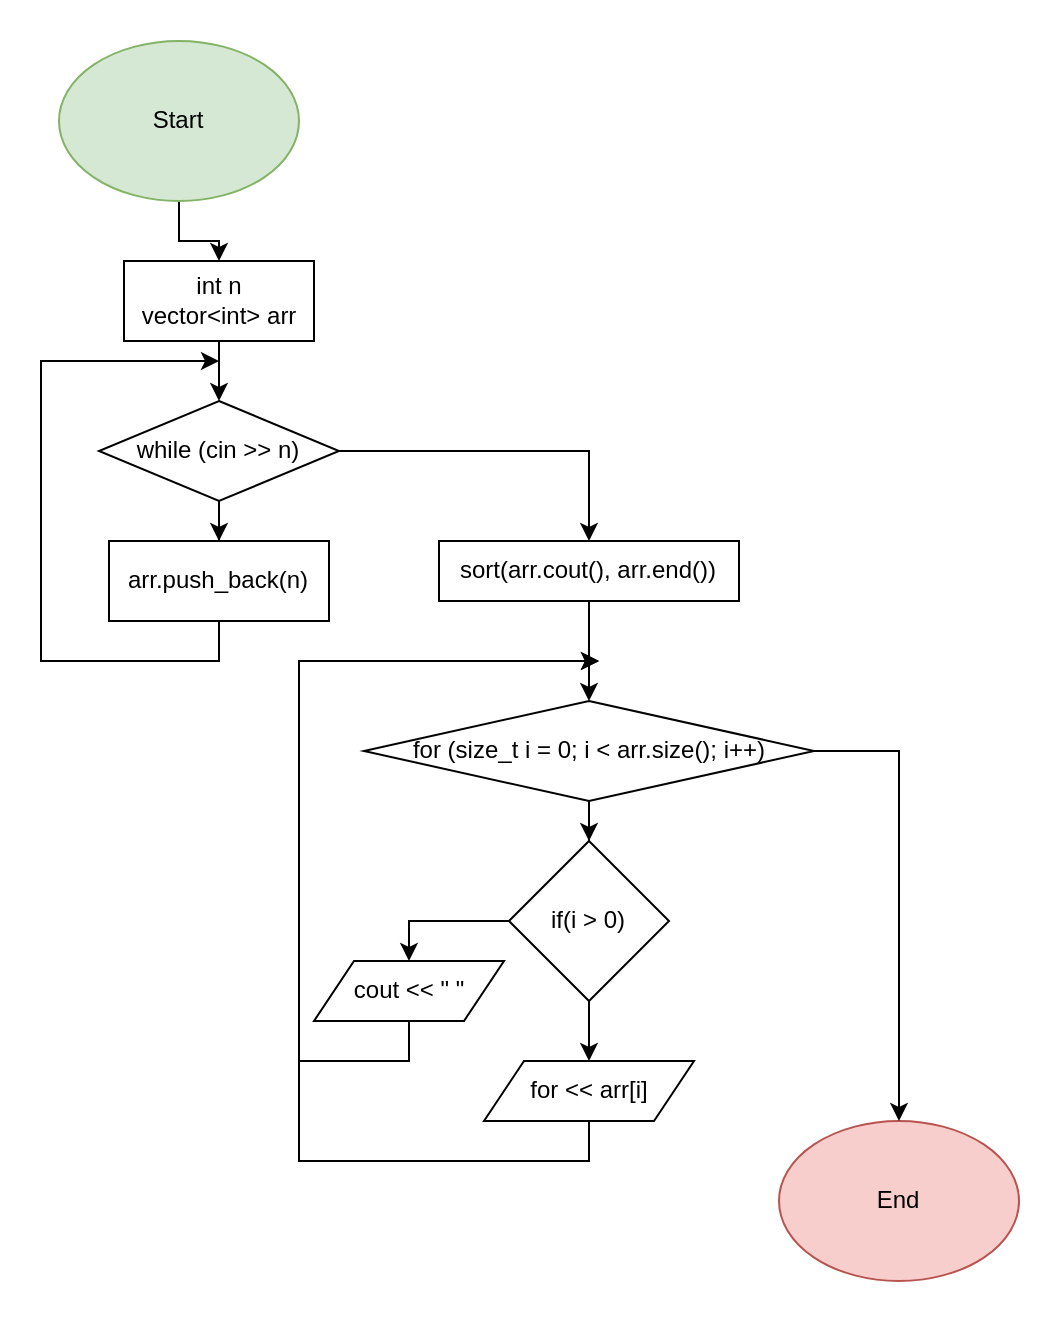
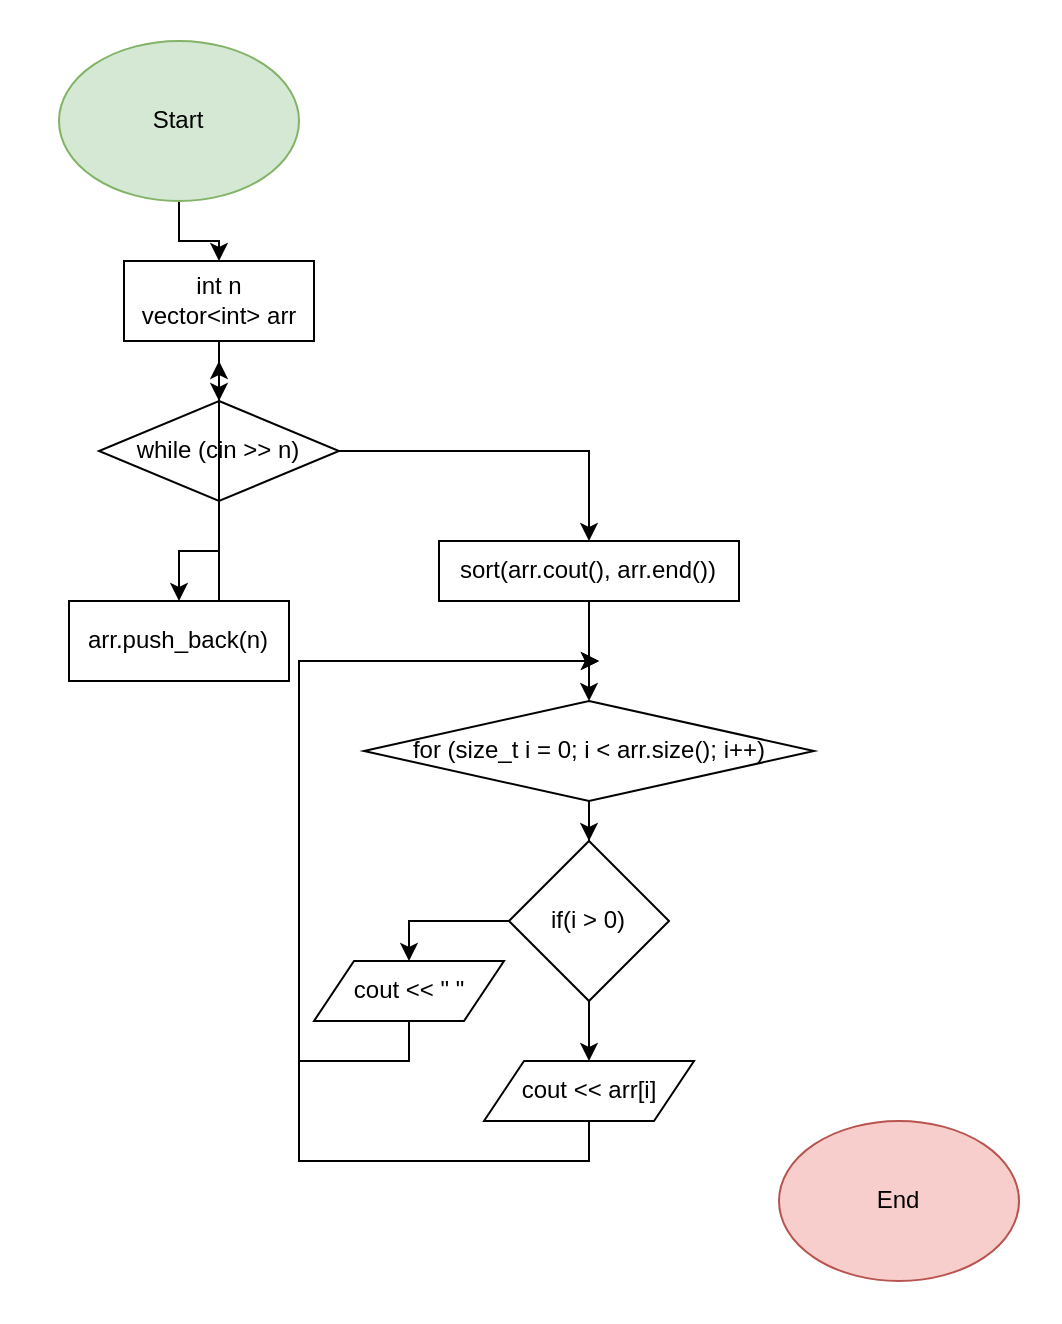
  <mxCell id="0" />
  <mxCell id="1" parent="0" />
  <mxCell id="2" value="" style="edgeStyle=orthogonalEdgeStyle;rounded=0;orthogonalLoop=1;jettySize=auto;html=1;" edge="1" parent="1" source="3" target="6"><mxGeometry relative="1" as="geometry" /></mxCell>
  <mxCell id="3" value="Start" style="ellipse;whiteSpace=wrap;html=1;fillColor=#d5e8d4;strokeColor=#82b366;" vertex="1" parent="1"><mxGeometry x="29" y="20" width="120" height="80" as="geometry" /></mxCell>
  <mxCell id="4" value="End" style="ellipse;whiteSpace=wrap;html=1;fillColor=#f8cecc;strokeColor=#b85450;" vertex="1" parent="1"><mxGeometry x="389" y="560" width="120" height="80" as="geometry" /></mxCell>
  <mxCell id="5" value="" style="edgeStyle=orthogonalEdgeStyle;rounded=0;orthogonalLoop=1;jettySize=auto;html=1;" edge="1" parent="1" source="6" target="9"><mxGeometry relative="1" as="geometry" /></mxCell>
  <mxCell id="6" value="int n&lt;br&gt;vector&amp;lt;int&amp;gt; arr" style="rounded=0;whiteSpace=wrap;html=1;" vertex="1" parent="1"><mxGeometry x="61.5" y="130" width="95" height="40" as="geometry" /></mxCell>
  <mxCell id="7" value="" style="edgeStyle=orthogonalEdgeStyle;rounded=0;orthogonalLoop=1;jettySize=auto;html=1;" edge="1" parent="1" source="9" target="11"><mxGeometry relative="1" as="geometry" /></mxCell>
  <mxCell id="8" style="edgeStyle=orthogonalEdgeStyle;rounded=0;orthogonalLoop=1;jettySize=auto;html=1;exitX=1;exitY=0.5;exitDx=0;exitDy=0;entryX=0.5;entryY=0;entryDx=0;entryDy=0;" edge="1" parent="1" source="9" target="13"><mxGeometry relative="1" as="geometry" /></mxCell>
  <mxCell id="9" value="while (cin &amp;gt;&amp;gt; n)" style="rhombus;whiteSpace=wrap;html=1;" vertex="1" parent="1"><mxGeometry x="49" y="200" width="120" height="50" as="geometry" /></mxCell>
  <mxCell id="10" style="edgeStyle=orthogonalEdgeStyle;rounded=0;orthogonalLoop=1;jettySize=auto;html=1;exitX=0.5;exitY=1;exitDx=0;exitDy=0;" edge="1" parent="1" source="11"><mxGeometry relative="1" as="geometry"><mxPoint x="109" y="180" as="targetPoint" /><Array as="points"><mxPoint x="109" y="330" /><mxPoint x="20" y="330" /></Array></mxGeometry></mxCell>
- <mxCell id="11" value="arr.push_back(n)" style="rounded=0;whiteSpace=wrap;html=1;" vertex="1" parent="1"><mxGeometry x="54" y="270" width="110" height="40" as="geometry" /></mxCell>
+ <mxCell id="11" value="arr.push_back(n)" style="rounded=0;whiteSpace=wrap;html=1;" vertex="1" parent="1"><mxGeometry x="34" y="300" width="110" height="40" as="geometry" /></mxCell>
  <mxCell id="12" value="" style="edgeStyle=orthogonalEdgeStyle;rounded=0;orthogonalLoop=1;jettySize=auto;html=1;" edge="1" parent="1" source="13" target="16"><mxGeometry relative="1" as="geometry" /></mxCell>
  <mxCell id="13" value="sort(arr.cout(), arr.end())" style="rounded=0;whiteSpace=wrap;html=1;" vertex="1" parent="1"><mxGeometry x="219" y="270" width="150" height="30" as="geometry" /></mxCell>
  <mxCell id="14" value="" style="edgeStyle=orthogonalEdgeStyle;rounded=0;orthogonalLoop=1;jettySize=auto;html=1;" edge="1" parent="1" source="16" target="19"><mxGeometry relative="1" as="geometry" /></mxCell>
- <mxCell id="15" style="edgeStyle=orthogonalEdgeStyle;rounded=0;orthogonalLoop=1;jettySize=auto;html=1;exitX=1;exitY=0.5;exitDx=0;exitDy=0;entryX=0.5;entryY=0;entryDx=0;entryDy=0;" edge="1" parent="1" source="16" target="4"><mxGeometry relative="1" as="geometry" /></mxCell>
  <mxCell id="16" value="for (size_t i = 0; i &amp;lt; arr.size(); i++)" style="rhombus;whiteSpace=wrap;html=1;" vertex="1" parent="1"><mxGeometry x="181.5" y="350" width="225" height="50" as="geometry" /></mxCell>
  <mxCell id="17" style="edgeStyle=orthogonalEdgeStyle;rounded=0;orthogonalLoop=1;jettySize=auto;html=1;exitX=0;exitY=0.5;exitDx=0;exitDy=0;entryX=0.5;entryY=0;entryDx=0;entryDy=0;" edge="1" parent="1" source="19" target="21"><mxGeometry relative="1" as="geometry" /></mxCell>
  <mxCell id="18" value="" style="edgeStyle=orthogonalEdgeStyle;rounded=0;orthogonalLoop=1;jettySize=auto;html=1;" edge="1" parent="1" source="19" target="23"><mxGeometry relative="1" as="geometry" /></mxCell>
  <mxCell id="19" value="if(i &amp;gt; 0)" style="rhombus;whiteSpace=wrap;html=1;" vertex="1" parent="1"><mxGeometry x="254" y="420" width="80" height="80" as="geometry" /></mxCell>
  <mxCell id="20" style="edgeStyle=orthogonalEdgeStyle;rounded=0;orthogonalLoop=1;jettySize=auto;html=1;exitX=0.5;exitY=1;exitDx=0;exitDy=0;" edge="1" parent="1" source="21"><mxGeometry relative="1" as="geometry"><mxPoint x="299" y="330" as="targetPoint" /><Array as="points"><mxPoint x="204" y="530" /><mxPoint x="149" y="530" /><mxPoint x="149" y="330" /></Array></mxGeometry></mxCell>
  <mxCell id="21" value="cout &amp;lt;&amp;lt; &quot; &quot;" style="shape=parallelogram;perimeter=parallelogramPerimeter;whiteSpace=wrap;html=1;fixedSize=1;" vertex="1" parent="1"><mxGeometry x="156.5" y="480" width="95" height="30" as="geometry" /></mxCell>
  <mxCell id="22" style="edgeStyle=orthogonalEdgeStyle;rounded=0;orthogonalLoop=1;jettySize=auto;html=1;exitX=0.5;exitY=1;exitDx=0;exitDy=0;" edge="1" parent="1" source="23"><mxGeometry relative="1" as="geometry"><mxPoint x="299" y="330" as="targetPoint" /><Array as="points"><mxPoint x="294" y="580" /><mxPoint x="149" y="580" /><mxPoint x="149" y="330" /></Array></mxGeometry></mxCell>
- <mxCell id="23" value="for &amp;lt;&amp;lt; arr[i]" style="shape=parallelogram;perimeter=parallelogramPerimeter;whiteSpace=wrap;html=1;fixedSize=1;" vertex="1" parent="1"><mxGeometry x="241.5" y="530" width="105" height="30" as="geometry" /></mxCell>
+ <mxCell id="23" value="cout &amp;lt;&amp;lt; arr[i]" style="shape=parallelogram;perimeter=parallelogramPerimeter;whiteSpace=wrap;html=1;fixedSize=1;" vertex="1" parent="1"><mxGeometry x="241.5" y="530" width="105" height="30" as="geometry" /></mxCell>
